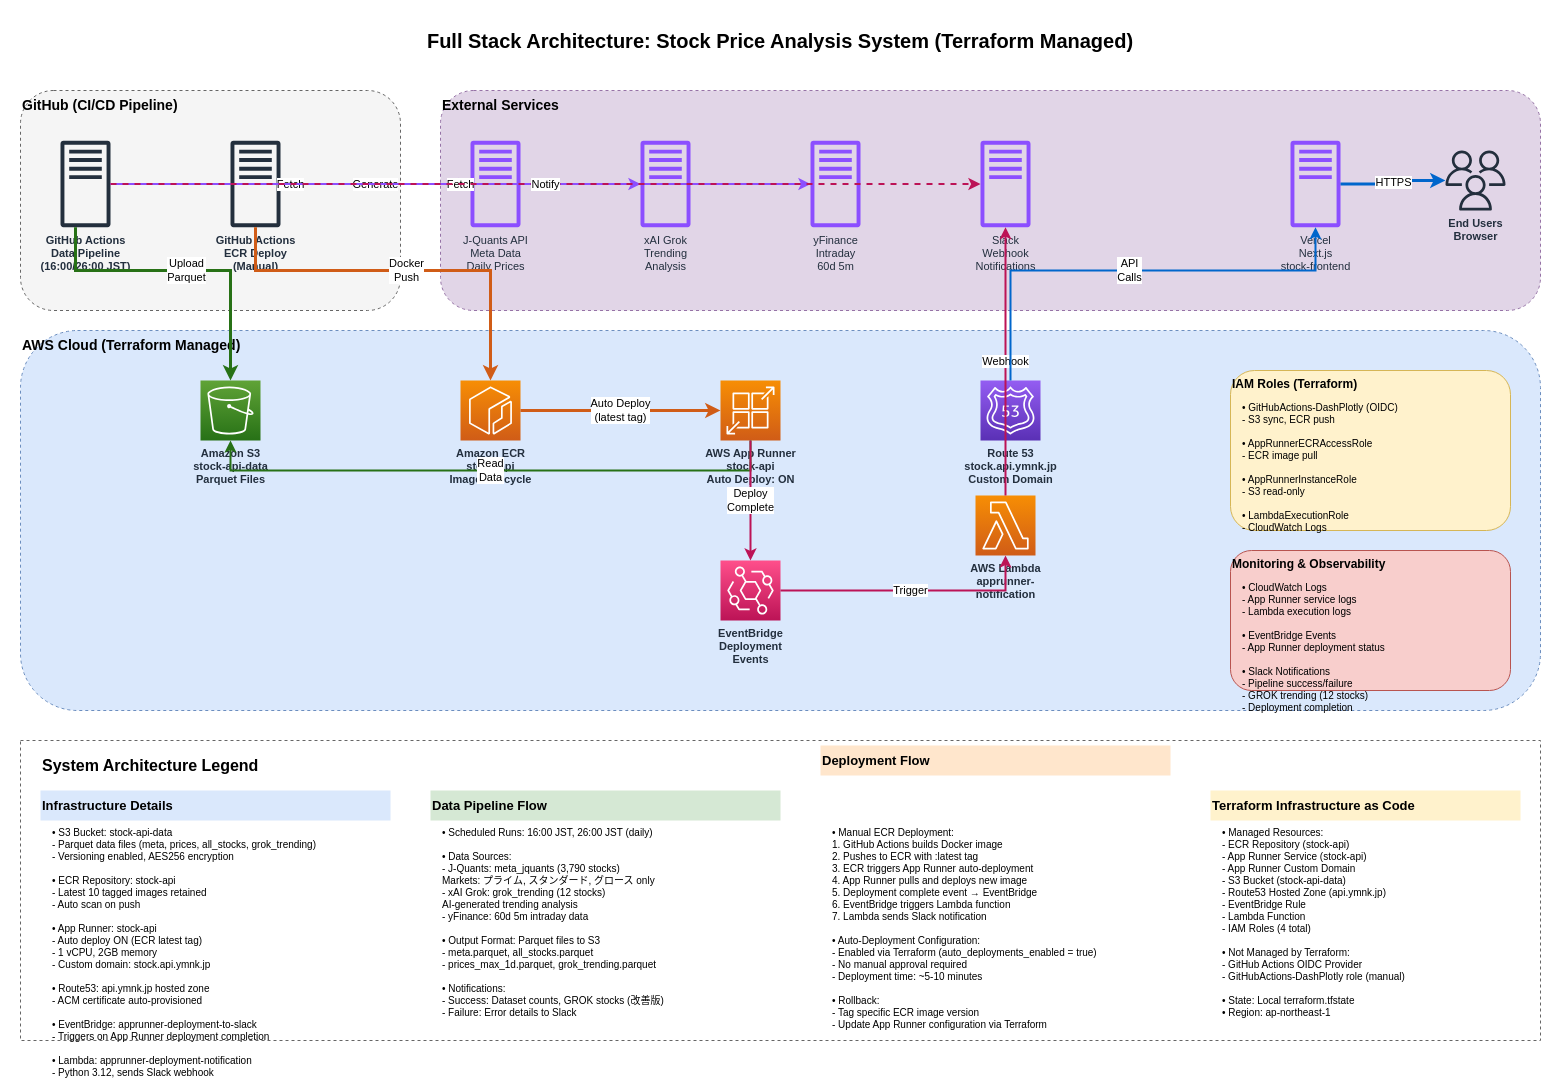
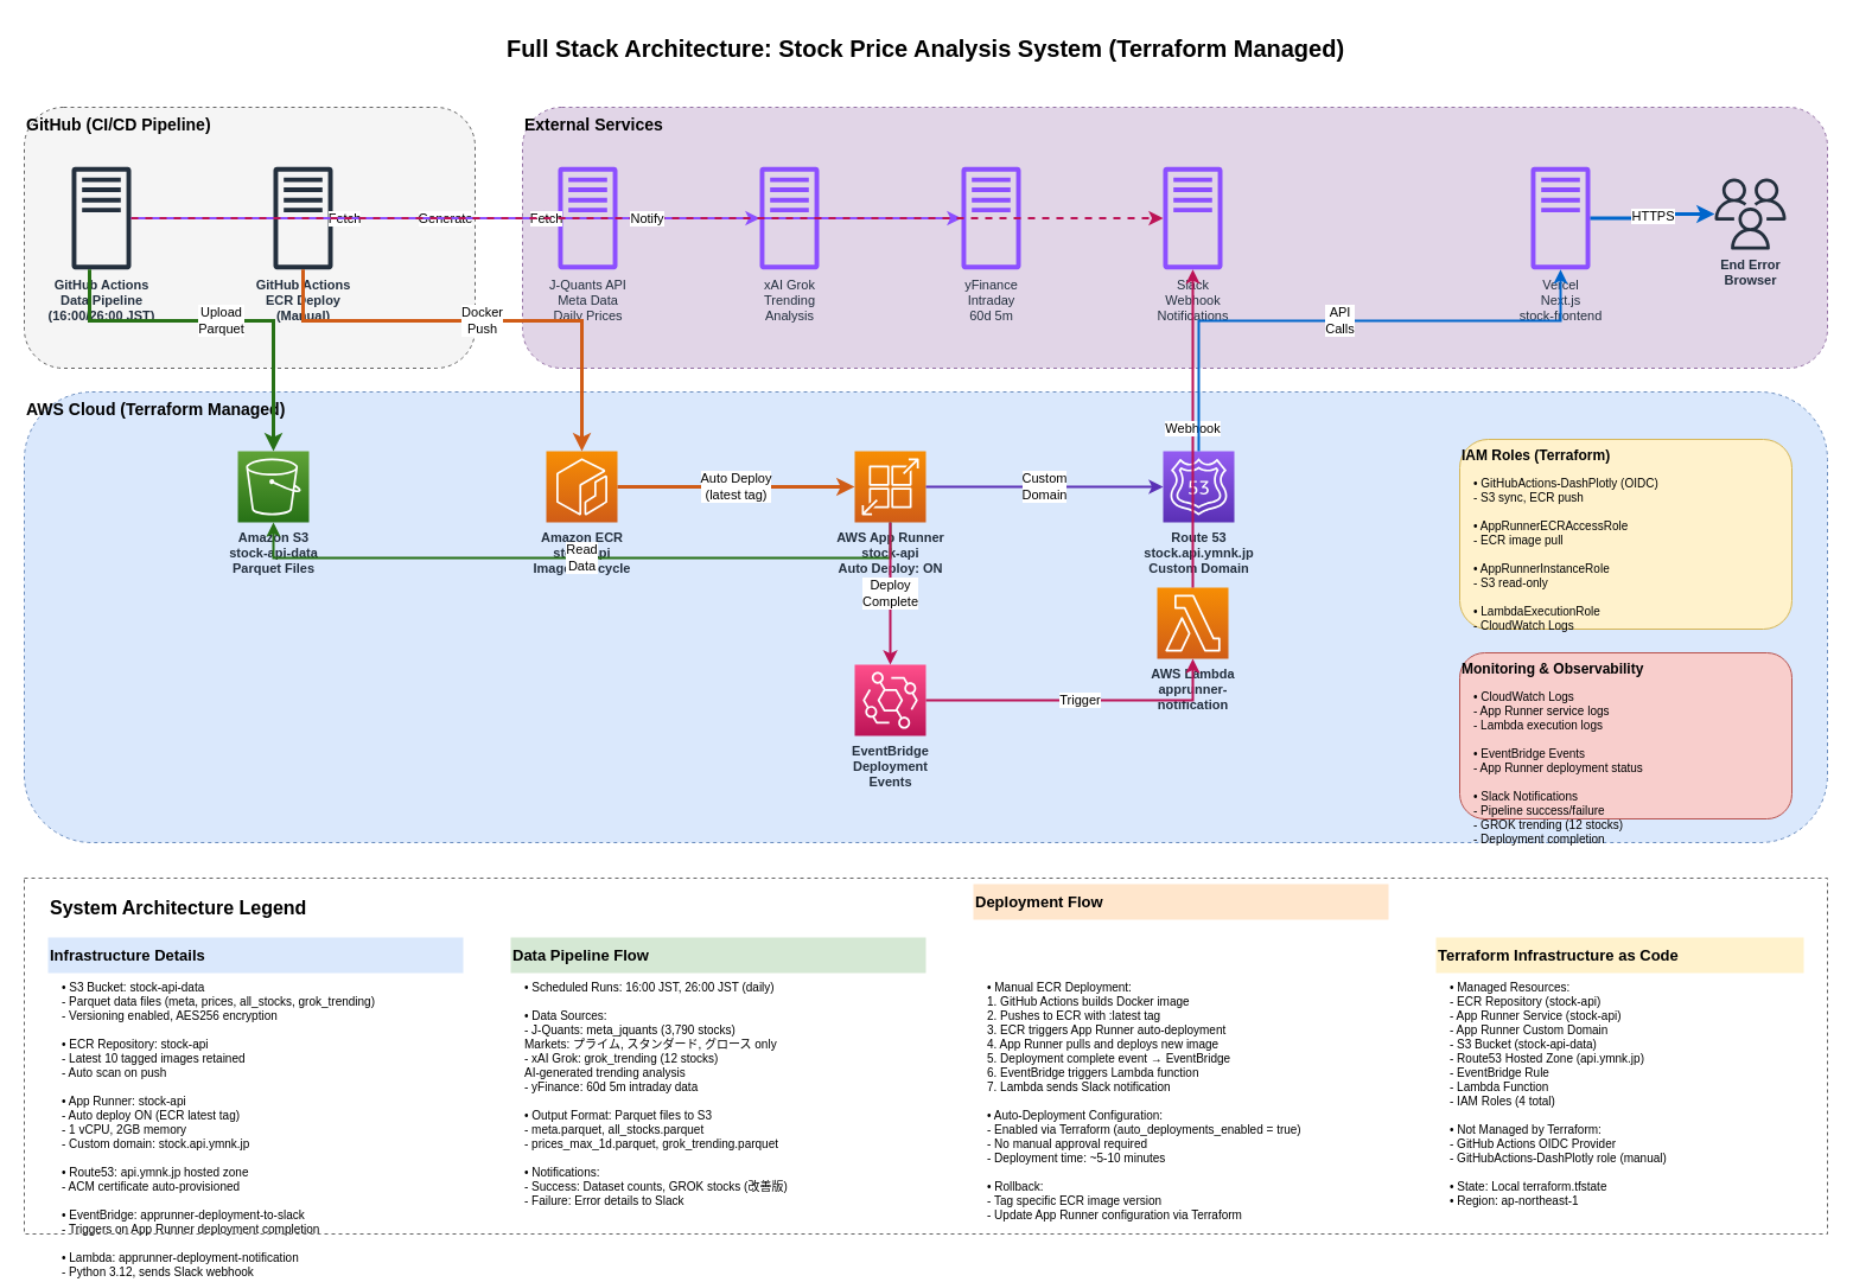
  <mxCell id="0" />
  <mxCell id="1" parent="0" />
  <mxCell id="2" value="Full Stack Architecture: Stock Price Analysis System (Terraform Managed)" style="text;html=1;strokeColor=none;fillColor=none;align=center;verticalAlign=middle;whiteSpace=wrap;rounded=0;fontSize=20;fontStyle=1" vertex="1" parent="1"><mxGeometry x="380" y="20" width="800" height="40" as="geometry" /></mxCell>
  <mxCell id="3" value="GitHub (CI/CD Pipeline)" style="rounded=1;whiteSpace=wrap;html=1;fillColor=#f5f5f5;strokeColor=#666666;verticalAlign=top;fontSize=14;fontStyle=1;dashed=1;align=left;" vertex="1" parent="1"><mxGeometry x="20" y="90" width="380" height="220" as="geometry" /></mxCell>
  <mxCell id="4" value="AWS Cloud (Terraform Managed)" style="rounded=1;whiteSpace=wrap;html=1;fillColor=#dae8fc;strokeColor=#6c8ebf;verticalAlign=top;fontSize=14;fontStyle=1;dashed=1;align=left;" vertex="1" parent="1"><mxGeometry x="20" y="330" width="1520" height="380" as="geometry" /></mxCell>
  <mxCell id="5" value="External Services" style="rounded=1;whiteSpace=wrap;html=1;fillColor=#e1d5e7;strokeColor=#9673a6;verticalAlign=top;fontSize=14;fontStyle=1;dashed=1;align=left;" vertex="1" parent="1"><mxGeometry x="440" y="90" width="1100" height="220" as="geometry" /></mxCell>
  <mxCell id="6" value="GitHub Actions&#10;Data Pipeline&#10;(16:00/26:00 JST)" style="sketch=0;outlineConnect=0;fontColor=#232F3E;gradientColor=none;fillColor=#232F3D;strokeColor=none;dashed=0;verticalLabelPosition=bottom;verticalAlign=top;align=center;html=1;fontSize=11;fontStyle=1;aspect=fixed;pointerEvents=1;shape=mxgraph.aws4.traditional_server;" vertex="1" parent="1"><mxGeometry x="60" y="140" width="50" height="87" as="geometry" /></mxCell>
  <mxCell id="7" value="GitHub Actions&#10;ECR Deploy&#10;(Manual)" style="sketch=0;outlineConnect=0;fontColor=#232F3E;gradientColor=none;fillColor=#232F3D;strokeColor=none;dashed=0;verticalLabelPosition=bottom;verticalAlign=top;align=center;html=1;fontSize=11;fontStyle=1;aspect=fixed;pointerEvents=1;shape=mxgraph.aws4.traditional_server;" vertex="1" parent="1"><mxGeometry x="230" y="140" width="50" height="87" as="geometry" /></mxCell>
  <mxCell id="8" value="J-Quants API&#10;Meta Data&#10;Daily Prices" style="sketch=0;outlineConnect=0;fontColor=#232F3E;gradientColor=none;fillColor=#8C4FFF;strokeColor=none;dashed=0;verticalLabelPosition=bottom;verticalAlign=top;align=center;html=1;fontSize=11;fontStyle=0;aspect=fixed;pointerEvents=1;shape=mxgraph.aws4.traditional_server;" vertex="1" parent="1"><mxGeometry x="470" y="140" width="50" height="87" as="geometry" /></mxCell>
  <mxCell id="9" value="xAI Grok&#10;Trending&#10;Analysis" style="sketch=0;outlineConnect=0;fontColor=#232F3E;gradientColor=none;fillColor=#8C4FFF;strokeColor=none;dashed=0;verticalLabelPosition=bottom;verticalAlign=top;align=center;html=1;fontSize=11;fontStyle=0;aspect=fixed;pointerEvents=1;shape=mxgraph.aws4.traditional_server;" vertex="1" parent="1"><mxGeometry x="640" y="140" width="50" height="87" as="geometry" /></mxCell>
  <mxCell id="10" value="yFinance&#10;Intraday&#10;60d 5m" style="sketch=0;outlineConnect=0;fontColor=#232F3E;gradientColor=none;fillColor=#8C4FFF;strokeColor=none;dashed=0;verticalLabelPosition=bottom;verticalAlign=top;align=center;html=1;fontSize=11;fontStyle=0;aspect=fixed;pointerEvents=1;shape=mxgraph.aws4.traditional_server;" vertex="1" parent="1"><mxGeometry x="810" y="140" width="50" height="87" as="geometry" /></mxCell>
  <mxCell id="11" value="Slack&#10;Webhook&#10;Notifications" style="sketch=0;outlineConnect=0;fontColor=#232F3E;gradientColor=none;fillColor=#8C4FFF;strokeColor=none;dashed=0;verticalLabelPosition=bottom;verticalAlign=top;align=center;html=1;fontSize=11;fontStyle=0;aspect=fixed;pointerEvents=1;shape=mxgraph.aws4.traditional_server;" vertex="1" parent="1"><mxGeometry x="980" y="140" width="50" height="87" as="geometry" /></mxCell>
  <mxCell id="12" value="Vercel&#10;Next.js&#10;stock-frontend" style="sketch=0;outlineConnect=0;fontColor=#232F3E;gradientColor=none;fillColor=#8C4FFF;strokeColor=none;dashed=0;verticalLabelPosition=bottom;verticalAlign=top;align=center;html=1;fontSize=11;fontStyle=0;aspect=fixed;pointerEvents=1;shape=mxgraph.aws4.traditional_server;" vertex="1" parent="1"><mxGeometry x="1290" y="140" width="50" height="87" as="geometry" /></mxCell>
- <mxCell id="13" value="End Users&#10;Browser" style="sketch=0;outlineConnect=0;fontColor=#232F3E;gradientColor=none;fillColor=#232F3D;strokeColor=none;dashed=0;verticalLabelPosition=bottom;verticalAlign=top;align=center;html=1;fontSize=11;fontStyle=1;aspect=fixed;pointerEvents=1;shape=mxgraph.aws4.users;" vertex="1" parent="1"><mxGeometry x="1445" y="150" width="60" height="60" as="geometry" /></mxCell>
+ <mxCell id="13" value="End Error&#10;Browser" style="sketch=0;outlineConnect=0;fontColor=#232F3E;gradientColor=none;fillColor=#232F3D;strokeColor=none;dashed=0;verticalLabelPosition=bottom;verticalAlign=top;align=center;html=1;fontSize=11;fontStyle=1;aspect=fixed;pointerEvents=1;shape=mxgraph.aws4.users;" vertex="1" parent="1"><mxGeometry x="1445" y="150" width="60" height="60" as="geometry" /></mxCell>
  <mxCell id="14" value="Amazon S3&#10;stock-api-data&#10;Parquet Files" style="sketch=0;points=[[0,0,0],[0.25,0,0],[0.5,0,0],[0.75,0,0],[1,0,0],[0,1,0],[0.25,1,0],[0.5,1,0],[0.75,1,0],[1,1,0],[0,0.25,0],[0,0.5,0],[0,0.75,0],[1,0.25,0],[1,0.5,0],[1,0.75,0]];outlineConnect=0;fontColor=#232F3E;gradientColor=#60A337;gradientDirection=north;fillColor=#277116;strokeColor=#ffffff;dashed=0;verticalLabelPosition=bottom;verticalAlign=top;align=center;html=1;fontSize=11;fontStyle=1;aspect=fixed;shape=mxgraph.aws4.resourceIcon;resIcon=mxgraph.aws4.s3;" vertex="1" parent="1"><mxGeometry x="200" y="380" width="60" height="60" as="geometry" /></mxCell>
  <mxCell id="15" value="Amazon ECR&#10;stock-api&#10;Image Lifecycle" style="sketch=0;points=[[0,0,0],[0.25,0,0],[0.5,0,0],[0.75,0,0],[1,0,0],[0,1,0],[0.25,1,0],[0.5,1,0],[0.75,1,0],[1,1,0],[0,0.25,0],[0,0.5,0],[0,0.75,0],[1,0.25,0],[1,0.5,0],[1,0.75,0]];outlineConnect=0;fontColor=#232F3E;gradientColor=#F78E04;gradientDirection=north;fillColor=#D05C17;strokeColor=#ffffff;dashed=0;verticalLabelPosition=bottom;verticalAlign=top;align=center;html=1;fontSize=11;fontStyle=1;aspect=fixed;shape=mxgraph.aws4.resourceIcon;resIcon=mxgraph.aws4.ecr;" vertex="1" parent="1"><mxGeometry x="460" y="380" width="60" height="60" as="geometry" /></mxCell>
  <mxCell id="16" value="AWS App Runner&#10;stock-api&#10;Auto Deploy: ON" style="sketch=0;points=[[0,0,0],[0.25,0,0],[0.5,0,0],[0.75,0,0],[1,0,0],[0,1,0],[0.25,1,0],[0.5,1,0],[0.75,1,0],[1,1,0],[0,0.25,0],[0,0.5,0],[0,0.75,0],[1,0.25,0],[1,0.5,0],[1,0.75,0]];outlineConnect=0;fontColor=#232F3E;gradientColor=#F78E04;gradientDirection=north;fillColor=#D05C17;strokeColor=#ffffff;dashed=0;verticalLabelPosition=bottom;verticalAlign=top;align=center;html=1;fontSize=11;fontStyle=1;aspect=fixed;shape=mxgraph.aws4.resourceIcon;resIcon=mxgraph.aws4.app_runner;" vertex="1" parent="1"><mxGeometry x="720" y="380" width="60" height="60" as="geometry" /></mxCell>
  <mxCell id="17" value="Route 53&#10;stock.api.ymnk.jp&#10;Custom Domain" style="sketch=0;points=[[0,0,0],[0.25,0,0],[0.5,0,0],[0.75,0,0],[1,0,0],[0,1,0],[0.25,1,0],[0.5,1,0],[0.75,1,0],[1,1,0],[0,0.25,0],[0,0.5,0],[0,0.75,0],[1,0.25,0],[1,0.5,0],[1,0.75,0]];outlineConnect=0;fontColor=#232F3E;gradientColor=#945DF2;gradientDirection=north;fillColor=#5A30B5;strokeColor=#ffffff;dashed=0;verticalLabelPosition=bottom;verticalAlign=top;align=center;html=1;fontSize=11;fontStyle=1;aspect=fixed;shape=mxgraph.aws4.resourceIcon;resIcon=mxgraph.aws4.route_53;" vertex="1" parent="1"><mxGeometry x="980" y="380" width="60" height="60" as="geometry" /></mxCell>
  <mxCell id="18" value="EventBridge&#10;Deployment&#10;Events" style="sketch=0;points=[[0,0,0],[0.25,0,0],[0.5,0,0],[0.75,0,0],[1,0,0],[0,1,0],[0.25,1,0],[0.5,1,0],[0.75,1,0],[1,1,0],[0,0.25,0],[0,0.5,0],[0,0.75,0],[1,0.25,0],[1,0.5,0],[1,0.75,0]];outlineConnect=0;fontColor=#232F3E;gradientColor=#FF4F8B;gradientDirection=north;fillColor=#BC1356;strokeColor=#ffffff;dashed=0;verticalLabelPosition=bottom;verticalAlign=top;align=center;html=1;fontSize=11;fontStyle=1;aspect=fixed;shape=mxgraph.aws4.resourceIcon;resIcon=mxgraph.aws4.eventbridge;" vertex="1" parent="1"><mxGeometry x="720" y="560" width="60" height="60" as="geometry" /></mxCell>
  <mxCell id="19" value="AWS Lambda&#10;apprunner-&#10;notification" style="sketch=0;points=[[0,0,0],[0.25,0,0],[0.5,0,0],[0.75,0,0],[1,0,0],[0,1,0],[0.25,1,0],[0.5,1,0],[0.75,1,0],[1,1,0],[0,0.25,0],[0,0.5,0],[0,0.75,0],[1,0.25,0],[1,0.5,0],[1,0.75,0]];outlineConnect=0;fontColor=#232F3E;gradientColor=#F78E04;gradientDirection=north;fillColor=#D05C17;strokeColor=#ffffff;dashed=0;verticalLabelPosition=bottom;verticalAlign=top;align=center;html=1;fontSize=11;fontStyle=1;aspect=fixed;shape=mxgraph.aws4.resourceIcon;resIcon=mxgraph.aws4.lambda;" vertex="1" parent="1"><mxGeometry x="975" y="495" width="60" height="60" as="geometry" /></mxCell>
  <mxCell id="20" value="IAM Roles (Terraform)" style="rounded=1;whiteSpace=wrap;html=1;fillColor=#fff2cc;strokeColor=#d6b656;verticalAlign=top;fontSize=12;fontStyle=1;align=left;" vertex="1" parent="1"><mxGeometry x="1230" y="370" width="280" height="160" as="geometry" /></mxCell>
  <mxCell id="21" value="• GitHubActions-DashPlotly (OIDC)&#10;  - S3 sync, ECR push&#10;&#10;• AppRunnerECRAccessRole&#10;  - ECR image pull&#10;&#10;• AppRunnerInstanceRole&#10;  - S3 read-only&#10;&#10;• LambdaExecutionRole&#10;  - CloudWatch Logs" style="text;html=1;strokeColor=none;fillColor=none;align=left;verticalAlign=top;whiteSpace=wrap;rounded=0;fontSize=10;" vertex="1" parent="1"><mxGeometry x="1240" y="395" width="260" height="125" as="geometry" /></mxCell>
  <mxCell id="22" value="Monitoring &amp; Observability" style="rounded=1;whiteSpace=wrap;html=1;fillColor=#f8cecc;strokeColor=#b85450;verticalAlign=top;fontSize=12;fontStyle=1;align=left;" vertex="1" parent="1"><mxGeometry x="1230" y="550" width="280" height="140" as="geometry" /></mxCell>
  <mxCell id="23" value="• CloudWatch Logs&#10;  - App Runner service logs&#10;  - Lambda execution logs&#10;&#10;• EventBridge Events&#10;  - App Runner deployment status&#10;&#10;• Slack Notifications&#10;  - Pipeline success/failure&#10;  - GROK trending (12 stocks)&#10;  - Deployment completion" style="text;html=1;strokeColor=none;fillColor=none;align=left;verticalAlign=top;whiteSpace=wrap;rounded=0;fontSize=10;" vertex="1" parent="1"><mxGeometry x="1240" y="575" width="260" height="105" as="geometry" /></mxCell>
  <mxCell id="24" value="Fetch" style="edgeStyle=orthogonalEdgeStyle;rounded=0;orthogonalLoop=1;jettySize=auto;html=1;strokeColor=#8C4FFF;strokeWidth=2;" edge="1" parent="1" source="6" target="8"><mxGeometry relative="1" as="geometry" /></mxCell>
  <mxCell id="25" value="Generate" style="edgeStyle=orthogonalEdgeStyle;rounded=0;orthogonalLoop=1;jettySize=auto;html=1;strokeColor=#8C4FFF;strokeWidth=2;" edge="1" parent="1" source="6" target="9"><mxGeometry relative="1" as="geometry" /></mxCell>
  <mxCell id="26" value="Fetch" style="edgeStyle=orthogonalEdgeStyle;rounded=0;orthogonalLoop=1;jettySize=auto;html=1;strokeColor=#8C4FFF;strokeWidth=2;" edge="1" parent="1" source="6" target="10"><mxGeometry relative="1" as="geometry" /></mxCell>
  <mxCell id="27" value="Upload&#10;Parquet" style="edgeStyle=orthogonalEdgeStyle;rounded=0;orthogonalLoop=1;jettySize=auto;html=1;strokeColor=#277116;strokeWidth=3;" edge="1" parent="1" source="6" target="14"><mxGeometry relative="1" as="geometry"><Array as="points"><mxPoint x="75" y="270" /><mxPoint x="230" y="270" /></Array></mxGeometry></mxCell>
  <mxCell id="28" value="Notify" style="edgeStyle=orthogonalEdgeStyle;rounded=0;orthogonalLoop=1;jettySize=auto;html=1;strokeColor=#BC1356;strokeWidth=2;dashed=1;" edge="1" parent="1" source="6" target="11"><mxGeometry relative="1" as="geometry" /></mxCell>
  <mxCell id="29" value="Docker&#10;Push" style="edgeStyle=orthogonalEdgeStyle;rounded=0;orthogonalLoop=1;jettySize=auto;html=1;strokeColor=#D05C17;strokeWidth=3;" edge="1" parent="1" source="7" target="15"><mxGeometry relative="1" as="geometry"><Array as="points"><mxPoint x="255" y="270" /><mxPoint x="490" y="270" /></Array></mxGeometry></mxCell>
  <mxCell id="30" value="Auto Deploy&#10;(latest tag)" style="edgeStyle=orthogonalEdgeStyle;rounded=0;orthogonalLoop=1;jettySize=auto;html=1;strokeColor=#D05C17;strokeWidth=3;" edge="1" parent="1" source="15" target="16"><mxGeometry relative="1" as="geometry" /></mxCell>
  <mxCell id="31" value="Read&#10;Data" style="edgeStyle=orthogonalEdgeStyle;rounded=0;orthogonalLoop=1;jettySize=auto;html=1;strokeColor=#277116;strokeWidth=2;" edge="1" parent="1" source="16" target="14"><mxGeometry relative="1" as="geometry"><Array as="points"><mxPoint x="750" y="470" /><mxPoint x="230" y="470" /></Array></mxGeometry></mxCell>
+ <mxCell id="32" value="Custom&#10;Domain" style="edgeStyle=orthogonalEdgeStyle;rounded=0;orthogonalLoop=1;jettySize=auto;html=1;strokeColor=#5A30B5;strokeWidth=2;" edge="1" parent="1" source="16" target="17"><mxGeometry relative="1" as="geometry" /></mxCell>
  <mxCell id="33" value="Deploy&#10;Complete" style="edgeStyle=orthogonalEdgeStyle;rounded=0;orthogonalLoop=1;jettySize=auto;html=1;strokeColor=#BC1356;strokeWidth=2;" edge="1" parent="1" source="16" target="18"><mxGeometry relative="1" as="geometry" /></mxCell>
  <mxCell id="34" value="Trigger" style="edgeStyle=orthogonalEdgeStyle;rounded=0;orthogonalLoop=1;jettySize=auto;html=1;strokeColor=#BC1356;strokeWidth=2;" edge="1" parent="1" source="18" target="19"><mxGeometry relative="1" as="geometry" /></mxCell>
  <mxCell id="35" value="Webhook" style="edgeStyle=orthogonalEdgeStyle;rounded=0;orthogonalLoop=1;jettySize=auto;html=1;strokeColor=#BC1356;strokeWidth=2;" edge="1" parent="1" source="19" target="11"><mxGeometry relative="1" as="geometry"><Array as="points"><mxPoint x="1005" y="510" /><mxPoint x="1005" y="270" /></Array></mxGeometry></mxCell>
  <mxCell id="36" value="API&#10;Calls" style="edgeStyle=orthogonalEdgeStyle;rounded=0;orthogonalLoop=1;jettySize=auto;html=1;strokeColor=#0066CC;strokeWidth=2;" edge="1" parent="1" source="17" target="12"><mxGeometry relative="1" as="geometry"><Array as="points"><mxPoint x="1010" y="270" /><mxPoint x="1315" y="270" /></Array></mxGeometry></mxCell>
  <mxCell id="37" value="HTTPS" style="edgeStyle=orthogonalEdgeStyle;rounded=0;orthogonalLoop=1;jettySize=auto;html=1;strokeColor=#0066CC;strokeWidth=3;" edge="1" parent="1" source="12" target="13"><mxGeometry relative="1" as="geometry" /></mxCell>
  <mxCell id="38" value="" style="rounded=0;whiteSpace=wrap;html=1;fillColor=none;strokeColor=#666666;dashed=1;" vertex="1" parent="1"><mxGeometry x="20" y="740" width="1520" height="300" as="geometry" /></mxCell>
  <mxCell id="39" value="System Architecture Legend" style="text;html=1;strokeColor=none;fillColor=none;align=left;verticalAlign=middle;whiteSpace=wrap;rounded=0;fontSize=16;fontStyle=1" vertex="1" parent="1"><mxGeometry x="40" y="750" width="300" height="30" as="geometry" /></mxCell>
  <mxCell id="40" value="Infrastructure Details" style="text;html=1;strokeColor=none;fillColor=#dae8fc;align=left;verticalAlign=middle;whiteSpace=wrap;rounded=0;fontSize=13;fontStyle=1" vertex="1" parent="1"><mxGeometry x="40" y="790" width="350" height="30" as="geometry" /></mxCell>
  <mxCell id="41" value="• S3 Bucket: stock-api-data&#10;  - Parquet data files (meta, prices, all_stocks, grok_trending)&#10;  - Versioning enabled, AES256 encryption&#10;&#10;• ECR Repository: stock-api&#10;  - Latest 10 tagged images retained&#10;  - Auto scan on push&#10;&#10;• App Runner: stock-api&#10;  - Auto deploy ON (ECR latest tag)&#10;  - 1 vCPU, 2GB memory&#10;  - Custom domain: stock.api.ymnk.jp&#10;&#10;• Route53: api.ymnk.jp hosted zone&#10;  - ACM certificate auto-provisioned&#10;&#10;• EventBridge: apprunner-deployment-to-slack&#10;  - Triggers on App Runner deployment completion&#10;&#10;• Lambda: apprunner-deployment-notification&#10;  - Python 3.12, sends Slack webhook" style="text;html=1;strokeColor=none;fillColor=none;align=left;verticalAlign=top;whiteSpace=wrap;rounded=0;fontSize=10;" vertex="1" parent="1"><mxGeometry x="50" y="820" width="340" height="200" as="geometry" /></mxCell>
  <mxCell id="42" value="Data Pipeline Flow" style="text;html=1;strokeColor=none;fillColor=#d5e8d4;align=left;verticalAlign=middle;whiteSpace=wrap;rounded=0;fontSize=13;fontStyle=1" vertex="1" parent="1"><mxGeometry x="430" y="790" width="350" height="30" as="geometry" /></mxCell>
  <mxCell id="43" value="• Scheduled Runs: 16:00 JST, 26:00 JST (daily)&#10;&#10;• Data Sources:&#10;  - J-Quants: meta_jquants (3,790 stocks)&#10;    Markets: プライム, スタンダード, グロース only&#10;  - xAI Grok: grok_trending (12 stocks)&#10;    AI-generated trending analysis&#10;  - yFinance: 60d 5m intraday data&#10;&#10;• Output Format: Parquet files to S3&#10;  - meta.parquet, all_stocks.parquet&#10;  - prices_max_1d.parquet, grok_trending.parquet&#10;&#10;• Notifications:&#10;  - Success: Dataset counts, GROK stocks (改善版)&#10;  - Failure: Error details to Slack" style="text;html=1;strokeColor=none;fillColor=none;align=left;verticalAlign=top;whiteSpace=wrap;rounded=0;fontSize=10;" vertex="1" parent="1"><mxGeometry x="440" y="820" width="340" height="200" as="geometry" /></mxCell>
  <mxCell id="44" value="Deployment Flow" style="text;html=1;strokeColor=none;fillColor=#ffe6cc;align=left;verticalAlign=middle;whiteSpace=wrap;rounded=0;fontSize=13;fontStyle=1" vertex="1" parent="1"><mxGeometry x="820" y="745" width="350" height="30" as="geometry" /></mxCell>
  <mxCell id="45" value="• Manual ECR Deployment:&#10;  1. GitHub Actions builds Docker image&#10;  2. Pushes to ECR with :latest tag&#10;  3. ECR triggers App Runner auto-deployment&#10;  4. App Runner pulls and deploys new image&#10;  5. Deployment complete event → EventBridge&#10;  6. EventBridge triggers Lambda function&#10;  7. Lambda sends Slack notification&#10;&#10;• Auto-Deployment Configuration:&#10;  - Enabled via Terraform (auto_deployments_enabled = true)&#10;  - No manual approval required&#10;  - Deployment time: ~5-10 minutes&#10;&#10;• Rollback:&#10;  - Tag specific ECR image version&#10;  - Update App Runner configuration via Terraform" style="text;html=1;strokeColor=none;fillColor=none;align=left;verticalAlign=top;whiteSpace=wrap;rounded=0;fontSize=10;" vertex="1" parent="1"><mxGeometry x="830" y="820" width="340" height="200" as="geometry" /></mxCell>
  <mxCell id="46" value="Terraform Infrastructure as Code" style="text;html=1;strokeColor=none;fillColor=#fff2cc;align=left;verticalAlign=middle;whiteSpace=wrap;rounded=0;fontSize=13;fontStyle=1" vertex="1" parent="1"><mxGeometry x="1210" y="790" width="310" height="30" as="geometry" /></mxCell>
  <mxCell id="47" value="• Managed Resources:&#10;  - ECR Repository (stock-api)&#10;  - App Runner Service (stock-api)&#10;  - App Runner Custom Domain&#10;  - S3 Bucket (stock-api-data)&#10;  - Route53 Hosted Zone (api.ymnk.jp)&#10;  - EventBridge Rule&#10;  - Lambda Function&#10;  - IAM Roles (4 total)&#10;&#10;• Not Managed by Terraform:&#10;  - GitHub Actions OIDC Provider&#10;  - GitHubActions-DashPlotly role (manual)&#10;&#10;• State: Local terraform.tfstate&#10;• Region: ap-northeast-1" style="text;html=1;strokeColor=none;fillColor=none;align=left;verticalAlign=top;whiteSpace=wrap;rounded=0;fontSize=10;" vertex="1" parent="1"><mxGeometry x="1220" y="820" width="300" height="200" as="geometry" /></mxCell>
